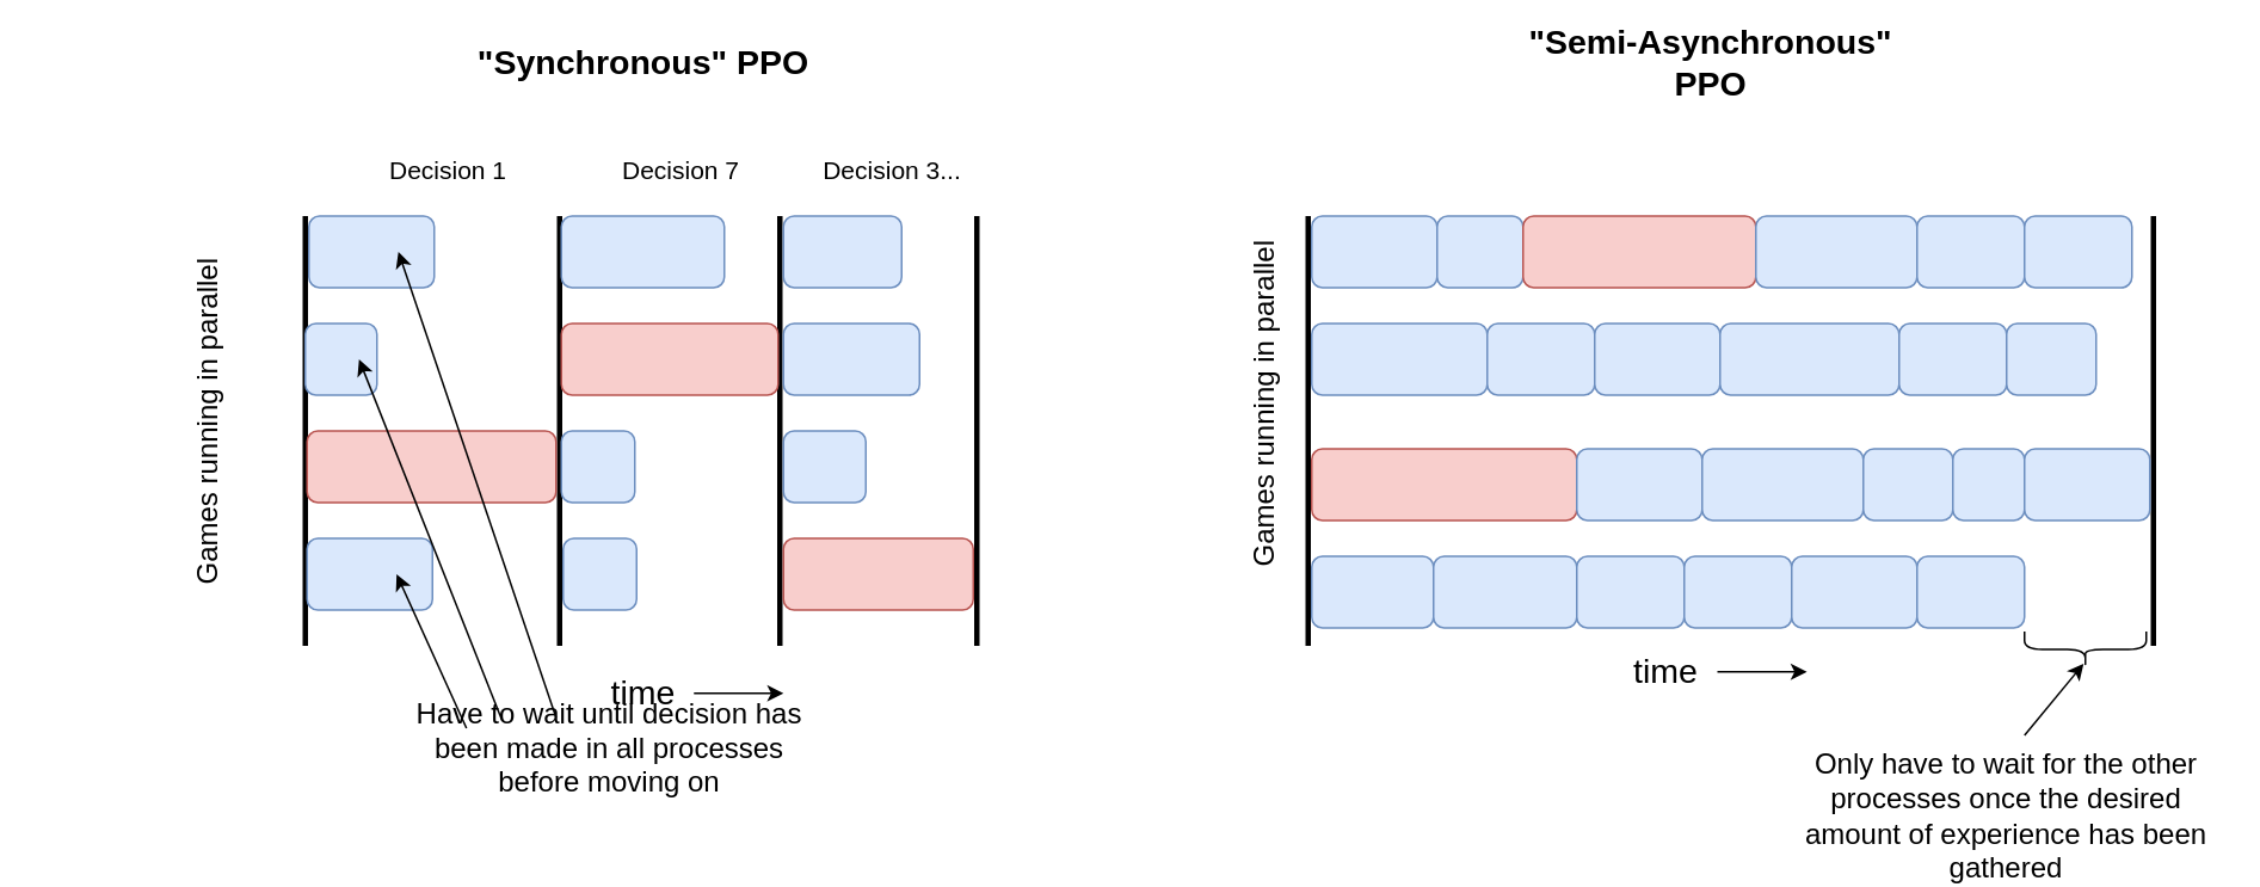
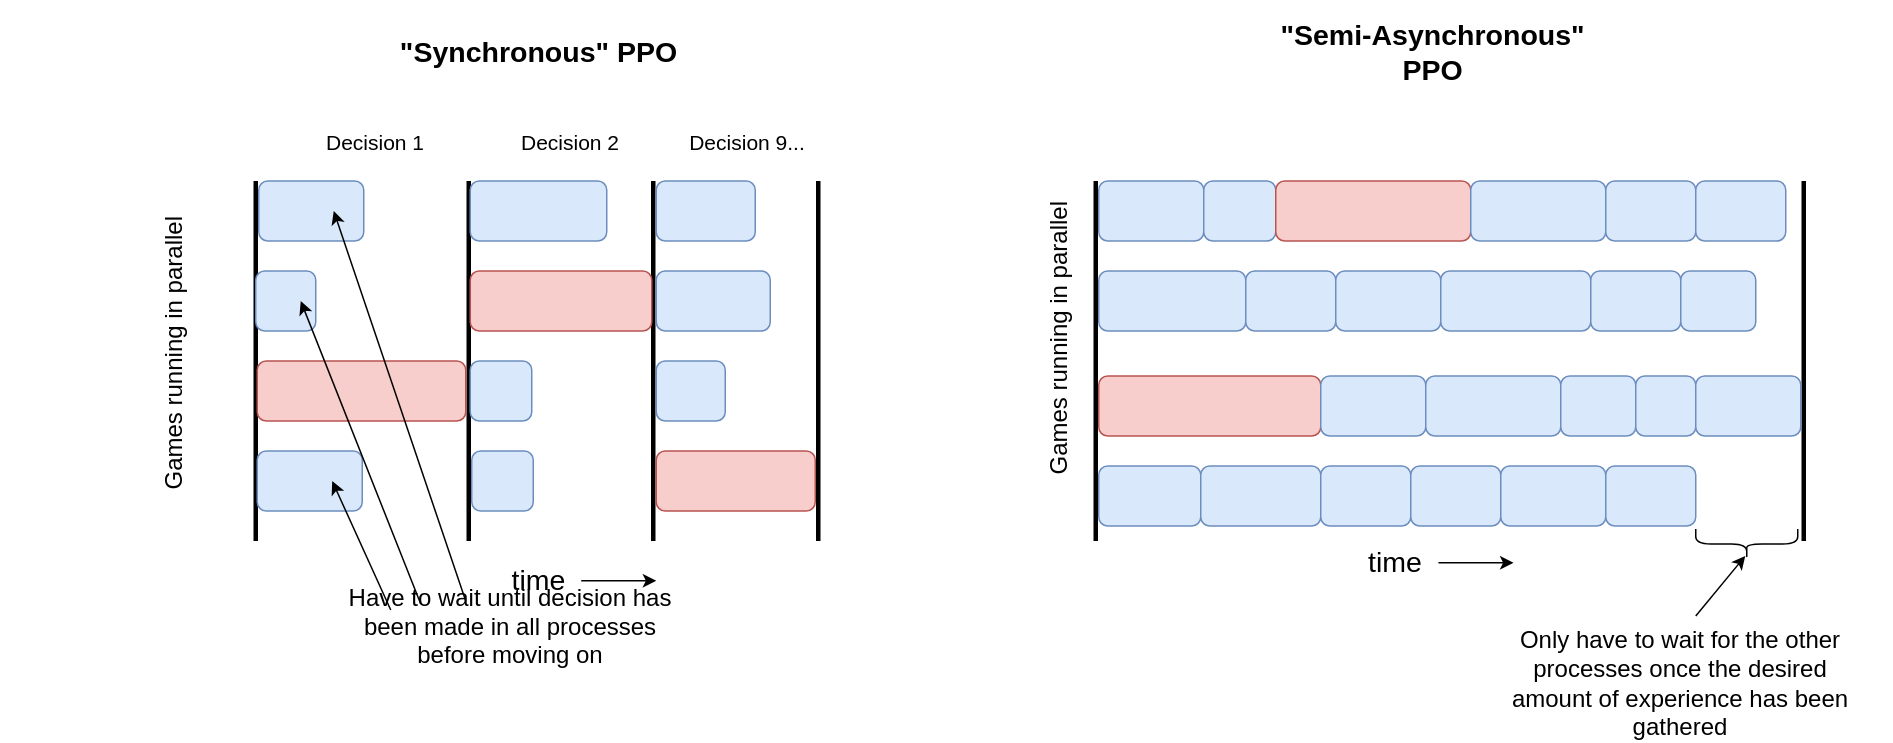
  <mxCell id="0" />
  <mxCell id="1" parent="0" />
  <mxCell id="2" value="" style="endArrow=none;html=1;rounded=0;strokeWidth=3;" edge="1" parent="1"><mxGeometry width="50" height="50" relative="1" as="geometry"><mxPoint x="170" y="360" as="sourcePoint" /><mxPoint x="170" y="120" as="targetPoint" /></mxGeometry></mxCell>
  <mxCell id="3" value="&lt;font style=&quot;font-size: 19px&quot;&gt;&lt;b&gt;&quot;Synchronous&quot; PPO&lt;/b&gt;&lt;/font&gt;" style="text;html=1;strokeColor=none;fillColor=none;align=center;verticalAlign=middle;whiteSpace=wrap;rounded=0;" vertex="1" parent="1"><mxGeometry x="263.5" y="20" width="190" height="30" as="geometry" /></mxCell>
  <mxCell id="4" value="Decision 1" style="text;html=1;strokeColor=none;fillColor=none;align=center;verticalAlign=middle;whiteSpace=wrap;rounded=0;fontSize=14;" vertex="1" parent="1"><mxGeometry x="210" y="80" width="80" height="30" as="geometry" /></mxCell>
  <mxCell id="5" value="&lt;font style=&quot;font-size: 16px&quot;&gt;Games running in parallel&lt;/font&gt;" style="text;html=1;strokeColor=none;fillColor=none;align=center;verticalAlign=middle;whiteSpace=wrap;rounded=0;fontSize=14;rotation=-90;" vertex="1" parent="1"><mxGeometry x="20" y="220" width="190" height="30" as="geometry" /></mxCell>
  <mxCell id="6" value="" style="endArrow=none;html=1;rounded=0;strokeWidth=3;" edge="1" parent="1"><mxGeometry width="50" height="50" relative="1" as="geometry"><mxPoint x="312" y="360" as="sourcePoint" /><mxPoint x="312" y="120" as="targetPoint" /></mxGeometry></mxCell>
  <mxCell id="7" value="" style="rounded=1;whiteSpace=wrap;html=1;fontSize=14;fillColor=#dae8fc;strokeColor=#6c8ebf;" vertex="1" parent="1"><mxGeometry x="172" y="120" width="70" height="40" as="geometry" /></mxCell>
  <mxCell id="8" value="" style="rounded=1;whiteSpace=wrap;html=1;fontSize=14;fillColor=#dae8fc;strokeColor=#6c8ebf;" vertex="1" parent="1"><mxGeometry x="170" y="180" width="40" height="40" as="geometry" /></mxCell>
  <mxCell id="9" value="" style="endArrow=none;html=1;rounded=0;strokeWidth=3;" edge="1" parent="1"><mxGeometry width="50" height="50" relative="1" as="geometry"><mxPoint x="435" y="360" as="sourcePoint" /><mxPoint x="435" y="120" as="targetPoint" /></mxGeometry></mxCell>
  <mxCell id="10" value="" style="rounded=1;whiteSpace=wrap;html=1;fontSize=14;fillColor=#f8cecc;strokeColor=#b85450;" vertex="1" parent="1"><mxGeometry x="171" y="240" width="139" height="40" as="geometry" /></mxCell>
  <mxCell id="11" value="" style="rounded=1;whiteSpace=wrap;html=1;fontSize=14;fillColor=#dae8fc;strokeColor=#6c8ebf;" vertex="1" parent="1"><mxGeometry x="171" y="300" width="70" height="40" as="geometry" /></mxCell>
- <mxCell id="12" value="Decision 7" style="text;html=1;strokeColor=none;fillColor=none;align=center;verticalAlign=middle;whiteSpace=wrap;rounded=0;fontSize=14;" vertex="1" parent="1"><mxGeometry x="340" y="80" width="80" height="30" as="geometry" /></mxCell>
+ <mxCell id="12" value="Decision 2" style="text;html=1;strokeColor=none;fillColor=none;align=center;verticalAlign=middle;whiteSpace=wrap;rounded=0;fontSize=14;" vertex="1" parent="1"><mxGeometry x="340" y="80" width="80" height="30" as="geometry" /></mxCell>
  <mxCell id="13" value="Have to wait until decision has been made in all processes before moving on" style="text;html=1;strokeColor=none;fillColor=none;align=center;verticalAlign=middle;whiteSpace=wrap;rounded=0;fontSize=16;" vertex="1" parent="1"><mxGeometry x="220" y="402" width="240" height="30" as="geometry" /></mxCell>
  <mxCell id="14" value="" style="endArrow=classic;html=1;rounded=0;fontSize=16;strokeWidth=1;entryX=0.714;entryY=0.5;entryDx=0;entryDy=0;entryPerimeter=0;" edge="1" parent="1" target="11"><mxGeometry width="50" height="50" relative="1" as="geometry"><mxPoint x="260" y="406" as="sourcePoint" /><mxPoint x="219.98" y="346" as="targetPoint" /></mxGeometry></mxCell>
  <mxCell id="15" value="" style="endArrow=classic;html=1;rounded=0;fontSize=16;strokeWidth=1;entryX=0.75;entryY=0.5;entryDx=0;entryDy=0;entryPerimeter=0;exitX=0.25;exitY=0;exitDx=0;exitDy=0;" edge="1" parent="1" source="13" target="8"><mxGeometry width="50" height="50" relative="1" as="geometry"><mxPoint x="270" y="380" as="sourcePoint" /><mxPoint x="320" y="330" as="targetPoint" /></mxGeometry></mxCell>
  <mxCell id="16" value="" style="endArrow=classic;html=1;rounded=0;fontSize=16;strokeWidth=1;entryX=0.714;entryY=0.5;entryDx=0;entryDy=0;entryPerimeter=0;" edge="1" parent="1" target="7"><mxGeometry width="50" height="50" relative="1" as="geometry"><mxPoint x="310" y="400" as="sourcePoint" /><mxPoint x="330" y="330" as="targetPoint" /></mxGeometry></mxCell>
  <mxCell id="17" value="" style="endArrow=none;html=1;rounded=0;strokeWidth=3;" edge="1" parent="1"><mxGeometry width="50" height="50" relative="1" as="geometry"><mxPoint x="545" y="360" as="sourcePoint" /><mxPoint x="545" y="120" as="targetPoint" /></mxGeometry></mxCell>
- <mxCell id="18" value="Decision 3..." style="text;html=1;strokeColor=none;fillColor=none;align=center;verticalAlign=middle;whiteSpace=wrap;rounded=0;fontSize=14;" vertex="1" parent="1"><mxGeometry x="458" y="80" width="80" height="30" as="geometry" /></mxCell>
+ <mxCell id="18" value="Decision 9..." style="text;html=1;strokeColor=none;fillColor=none;align=center;verticalAlign=middle;whiteSpace=wrap;rounded=0;fontSize=14;" vertex="1" parent="1"><mxGeometry x="458" y="80" width="80" height="30" as="geometry" /></mxCell>
  <mxCell id="19" value="" style="rounded=1;whiteSpace=wrap;html=1;fontSize=14;fillColor=#dae8fc;strokeColor=#6c8ebf;" vertex="1" parent="1"><mxGeometry x="313" y="120" width="91" height="40" as="geometry" /></mxCell>
  <mxCell id="20" value="" style="rounded=1;whiteSpace=wrap;html=1;fontSize=14;fillColor=#f8cecc;strokeColor=#b85450;" vertex="1" parent="1"><mxGeometry x="313" y="180" width="121" height="40" as="geometry" /></mxCell>
  <mxCell id="21" value="" style="rounded=1;whiteSpace=wrap;html=1;fontSize=14;fillColor=#dae8fc;strokeColor=#6c8ebf;" vertex="1" parent="1"><mxGeometry x="313" y="240" width="41" height="40" as="geometry" /></mxCell>
  <mxCell id="22" value="" style="rounded=1;whiteSpace=wrap;html=1;fontSize=14;fillColor=#dae8fc;strokeColor=#6c8ebf;" vertex="1" parent="1"><mxGeometry x="314" y="300" width="41" height="40" as="geometry" /></mxCell>
  <mxCell id="23" value="" style="rounded=1;whiteSpace=wrap;html=1;fontSize=14;fillColor=#dae8fc;strokeColor=#6c8ebf;" vertex="1" parent="1"><mxGeometry x="437" y="120" width="66" height="40" as="geometry" /></mxCell>
  <mxCell id="24" value="" style="rounded=1;whiteSpace=wrap;html=1;fontSize=14;fillColor=#dae8fc;strokeColor=#6c8ebf;" vertex="1" parent="1"><mxGeometry x="437" y="180" width="76" height="40" as="geometry" /></mxCell>
  <mxCell id="25" value="" style="rounded=1;whiteSpace=wrap;html=1;fontSize=14;fillColor=#dae8fc;strokeColor=#6c8ebf;" vertex="1" parent="1"><mxGeometry x="437" y="240" width="46" height="40" as="geometry" /></mxCell>
  <mxCell id="26" value="" style="rounded=1;whiteSpace=wrap;html=1;fontSize=14;fillColor=#f8cecc;strokeColor=#b85450;" vertex="1" parent="1"><mxGeometry x="437" y="300" width="106" height="40" as="geometry" /></mxCell>
  <mxCell id="27" value="&lt;font style=&quot;font-size: 19px&quot;&gt;&lt;b&gt;&lt;font style=&quot;font-size: 19px&quot;&gt;&quot;Semi-Asynchronous&quot; PPO&lt;/font&gt;&lt;/b&gt;&lt;/font&gt;" style="text;html=1;strokeColor=none;fillColor=none;align=center;verticalAlign=middle;whiteSpace=wrap;rounded=0;" vertex="1" parent="1"><mxGeometry x="830" y="20" width="250" height="30" as="geometry" /></mxCell>
  <mxCell id="28" value="time" style="text;html=1;strokeColor=none;fillColor=none;align=center;verticalAlign=middle;whiteSpace=wrap;rounded=0;fontSize=19;" vertex="1" parent="1"><mxGeometry x="328.5" y="372" width="60" height="30" as="geometry" /></mxCell>
  <mxCell id="29" value="" style="endArrow=classic;html=1;rounded=0;fontSize=19;strokeWidth=1;" edge="1" parent="1"><mxGeometry width="50" height="50" relative="1" as="geometry"><mxPoint x="387" y="386.5" as="sourcePoint" /><mxPoint x="437" y="386.5" as="targetPoint" /></mxGeometry></mxCell>
  <mxCell id="30" value="" style="endArrow=none;html=1;rounded=0;strokeWidth=3;" edge="1" parent="1"><mxGeometry width="50" height="50" relative="1" as="geometry"><mxPoint x="730" y="360" as="sourcePoint" /><mxPoint x="730" y="120" as="targetPoint" /></mxGeometry></mxCell>
  <mxCell id="31" value="" style="endArrow=none;html=1;rounded=0;strokeWidth=3;" edge="1" parent="1"><mxGeometry width="50" height="50" relative="1" as="geometry"><mxPoint x="1202" y="360" as="sourcePoint" /><mxPoint x="1202" y="120" as="targetPoint" /></mxGeometry></mxCell>
  <mxCell id="32" value="" style="rounded=1;whiteSpace=wrap;html=1;fontSize=14;fillColor=#dae8fc;strokeColor=#6c8ebf;" vertex="1" parent="1"><mxGeometry x="732" y="120" width="70" height="40" as="geometry" /></mxCell>
  <mxCell id="33" value="" style="rounded=1;whiteSpace=wrap;html=1;fontSize=14;fillColor=#dae8fc;strokeColor=#6c8ebf;" vertex="1" parent="1"><mxGeometry x="802" y="120" width="48" height="40" as="geometry" /></mxCell>
  <mxCell id="34" value="" style="rounded=1;whiteSpace=wrap;html=1;fontSize=14;fillColor=#f8cecc;strokeColor=#b85450;" vertex="1" parent="1"><mxGeometry x="850" y="120" width="130" height="40" as="geometry" /></mxCell>
  <mxCell id="35" value="" style="rounded=1;whiteSpace=wrap;html=1;fontSize=14;fillColor=#dae8fc;strokeColor=#6c8ebf;" vertex="1" parent="1"><mxGeometry x="980" y="120" width="90" height="40" as="geometry" /></mxCell>
  <mxCell id="36" value="" style="rounded=1;whiteSpace=wrap;html=1;fontSize=14;fillColor=#dae8fc;strokeColor=#6c8ebf;" vertex="1" parent="1"><mxGeometry x="1070" y="120" width="60" height="40" as="geometry" /></mxCell>
  <mxCell id="37" value="" style="rounded=1;whiteSpace=wrap;html=1;fontSize=14;fillColor=#dae8fc;strokeColor=#6c8ebf;" vertex="1" parent="1"><mxGeometry x="1130" y="120" width="60" height="40" as="geometry" /></mxCell>
  <mxCell id="38" value="" style="rounded=1;whiteSpace=wrap;html=1;fontSize=14;fillColor=#dae8fc;strokeColor=#6c8ebf;" vertex="1" parent="1"><mxGeometry x="732" y="180" width="98" height="40" as="geometry" /></mxCell>
  <mxCell id="39" value="" style="rounded=1;whiteSpace=wrap;html=1;fontSize=14;fillColor=#dae8fc;strokeColor=#6c8ebf;" vertex="1" parent="1"><mxGeometry x="830" y="180" width="60" height="40" as="geometry" /></mxCell>
  <mxCell id="40" value="" style="rounded=1;whiteSpace=wrap;html=1;fontSize=14;fillColor=#dae8fc;strokeColor=#6c8ebf;" vertex="1" parent="1"><mxGeometry x="890" y="180" width="70" height="40" as="geometry" /></mxCell>
  <mxCell id="41" value="" style="rounded=1;whiteSpace=wrap;html=1;fontSize=14;fillColor=#dae8fc;strokeColor=#6c8ebf;" vertex="1" parent="1"><mxGeometry x="960" y="180" width="100" height="40" as="geometry" /></mxCell>
  <mxCell id="42" value="" style="rounded=1;whiteSpace=wrap;html=1;fontSize=14;fillColor=#dae8fc;strokeColor=#6c8ebf;" vertex="1" parent="1"><mxGeometry x="1060" y="180" width="60" height="40" as="geometry" /></mxCell>
  <mxCell id="43" value="" style="rounded=1;whiteSpace=wrap;html=1;fontSize=14;fillColor=#dae8fc;strokeColor=#6c8ebf;" vertex="1" parent="1"><mxGeometry x="1120" y="180" width="50" height="40" as="geometry" /></mxCell>
  <mxCell id="44" value="" style="rounded=1;whiteSpace=wrap;html=1;fontSize=14;fillColor=#f8cecc;strokeColor=#b85450;" vertex="1" parent="1"><mxGeometry x="732" y="250" width="148" height="40" as="geometry" /></mxCell>
  <mxCell id="45" value="" style="rounded=1;whiteSpace=wrap;html=1;fontSize=14;fillColor=#dae8fc;strokeColor=#6c8ebf;" vertex="1" parent="1"><mxGeometry x="880" y="250" width="70" height="40" as="geometry" /></mxCell>
  <mxCell id="46" value="" style="rounded=1;whiteSpace=wrap;html=1;fontSize=14;fillColor=#dae8fc;strokeColor=#6c8ebf;" vertex="1" parent="1"><mxGeometry x="950" y="250" width="90" height="40" as="geometry" /></mxCell>
  <mxCell id="47" value="" style="rounded=1;whiteSpace=wrap;html=1;fontSize=14;fillColor=#dae8fc;strokeColor=#6c8ebf;" vertex="1" parent="1"><mxGeometry x="1040" y="250" width="50" height="40" as="geometry" /></mxCell>
  <mxCell id="48" value="" style="rounded=1;whiteSpace=wrap;html=1;fontSize=14;fillColor=#dae8fc;strokeColor=#6c8ebf;" vertex="1" parent="1"><mxGeometry x="1090" y="250" width="40" height="40" as="geometry" /></mxCell>
  <mxCell id="49" value="" style="rounded=1;whiteSpace=wrap;html=1;fontSize=14;fillColor=#dae8fc;strokeColor=#6c8ebf;" vertex="1" parent="1"><mxGeometry x="1130" y="250" width="70" height="40" as="geometry" /></mxCell>
  <mxCell id="50" value="&lt;font style=&quot;font-size: 16px&quot;&gt;Games running in parallel&lt;/font&gt;" style="text;html=1;strokeColor=none;fillColor=none;align=center;verticalAlign=middle;whiteSpace=wrap;rounded=0;fontSize=14;rotation=-90;" vertex="1" parent="1"><mxGeometry x="610" y="210" width="190" height="30" as="geometry" /></mxCell>
  <mxCell id="51" value="time" style="text;html=1;strokeColor=none;fillColor=none;align=center;verticalAlign=middle;whiteSpace=wrap;rounded=0;fontSize=19;" vertex="1" parent="1"><mxGeometry x="900" y="360" width="60" height="30" as="geometry" /></mxCell>
  <mxCell id="52" value="" style="endArrow=classic;html=1;rounded=0;fontSize=19;strokeWidth=1;" edge="1" parent="1"><mxGeometry width="50" height="50" relative="1" as="geometry"><mxPoint x="958.5" y="374.5" as="sourcePoint" /><mxPoint x="1008.5" y="374.5" as="targetPoint" /></mxGeometry></mxCell>
  <mxCell id="53" value="" style="rounded=1;whiteSpace=wrap;html=1;fontSize=14;fillColor=#dae8fc;strokeColor=#6c8ebf;" vertex="1" parent="1"><mxGeometry x="732" y="310" width="68" height="40" as="geometry" /></mxCell>
  <mxCell id="54" value="" style="rounded=1;whiteSpace=wrap;html=1;fontSize=14;fillColor=#dae8fc;strokeColor=#6c8ebf;" vertex="1" parent="1"><mxGeometry x="800" y="310" width="80" height="40" as="geometry" /></mxCell>
  <mxCell id="55" value="" style="rounded=1;whiteSpace=wrap;html=1;fontSize=14;fillColor=#dae8fc;strokeColor=#6c8ebf;" vertex="1" parent="1"><mxGeometry x="880" y="310" width="60" height="40" as="geometry" /></mxCell>
  <mxCell id="56" value="" style="rounded=1;whiteSpace=wrap;html=1;fontSize=14;fillColor=#dae8fc;strokeColor=#6c8ebf;" vertex="1" parent="1"><mxGeometry x="940" y="310" width="60" height="40" as="geometry" /></mxCell>
  <mxCell id="57" value="" style="rounded=1;whiteSpace=wrap;html=1;fontSize=14;fillColor=#dae8fc;strokeColor=#6c8ebf;" vertex="1" parent="1"><mxGeometry x="1000" y="310" width="70" height="40" as="geometry" /></mxCell>
  <mxCell id="58" value="" style="rounded=1;whiteSpace=wrap;html=1;fontSize=14;fillColor=#dae8fc;strokeColor=#6c8ebf;" vertex="1" parent="1"><mxGeometry x="1070" y="310" width="60" height="40" as="geometry" /></mxCell>
  <mxCell id="59" value="Only have to wait for the other processes once the desired amount of experience has been gathered" style="text;html=1;strokeColor=none;fillColor=none;align=center;verticalAlign=middle;whiteSpace=wrap;rounded=0;fontSize=16;" vertex="1" parent="1"><mxGeometry x="1000" y="440" width="240" height="30" as="geometry" /></mxCell>
  <mxCell id="60" value="" style="endArrow=classic;html=1;rounded=0;fontSize=19;strokeWidth=1;" edge="1" parent="1"><mxGeometry width="50" height="50" relative="1" as="geometry"><mxPoint x="1130" y="410" as="sourcePoint" /><mxPoint x="1163" y="370" as="targetPoint" /></mxGeometry></mxCell>
  <mxCell id="61" value="" style="shape=curlyBracket;whiteSpace=wrap;html=1;rounded=1;fontSize=19;rotation=-90;" vertex="1" parent="1"><mxGeometry x="1154" y="328" width="20" height="68" as="geometry" /></mxCell>
